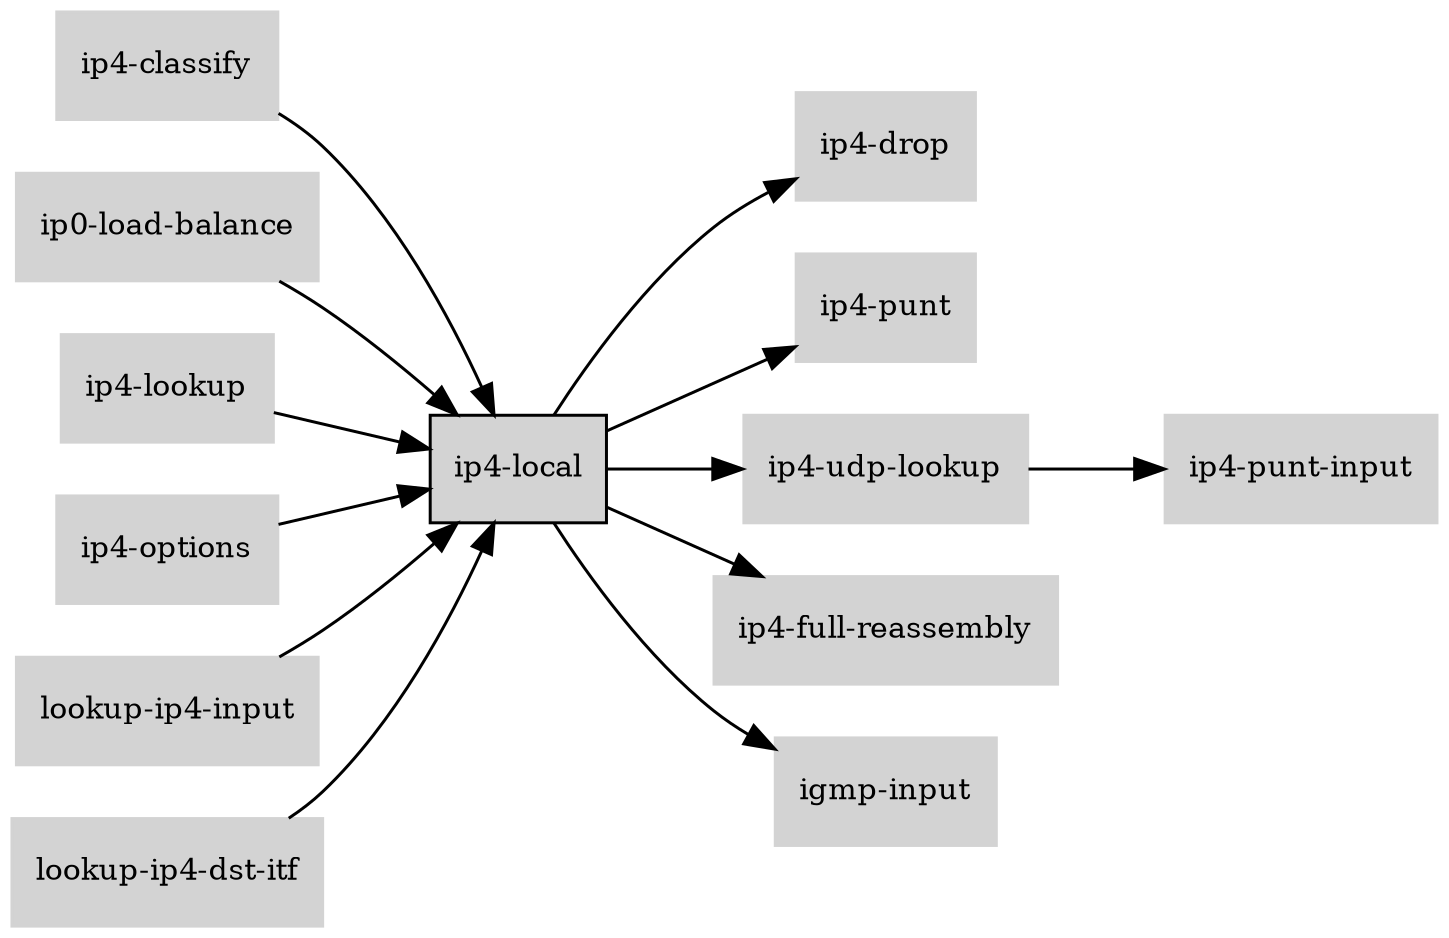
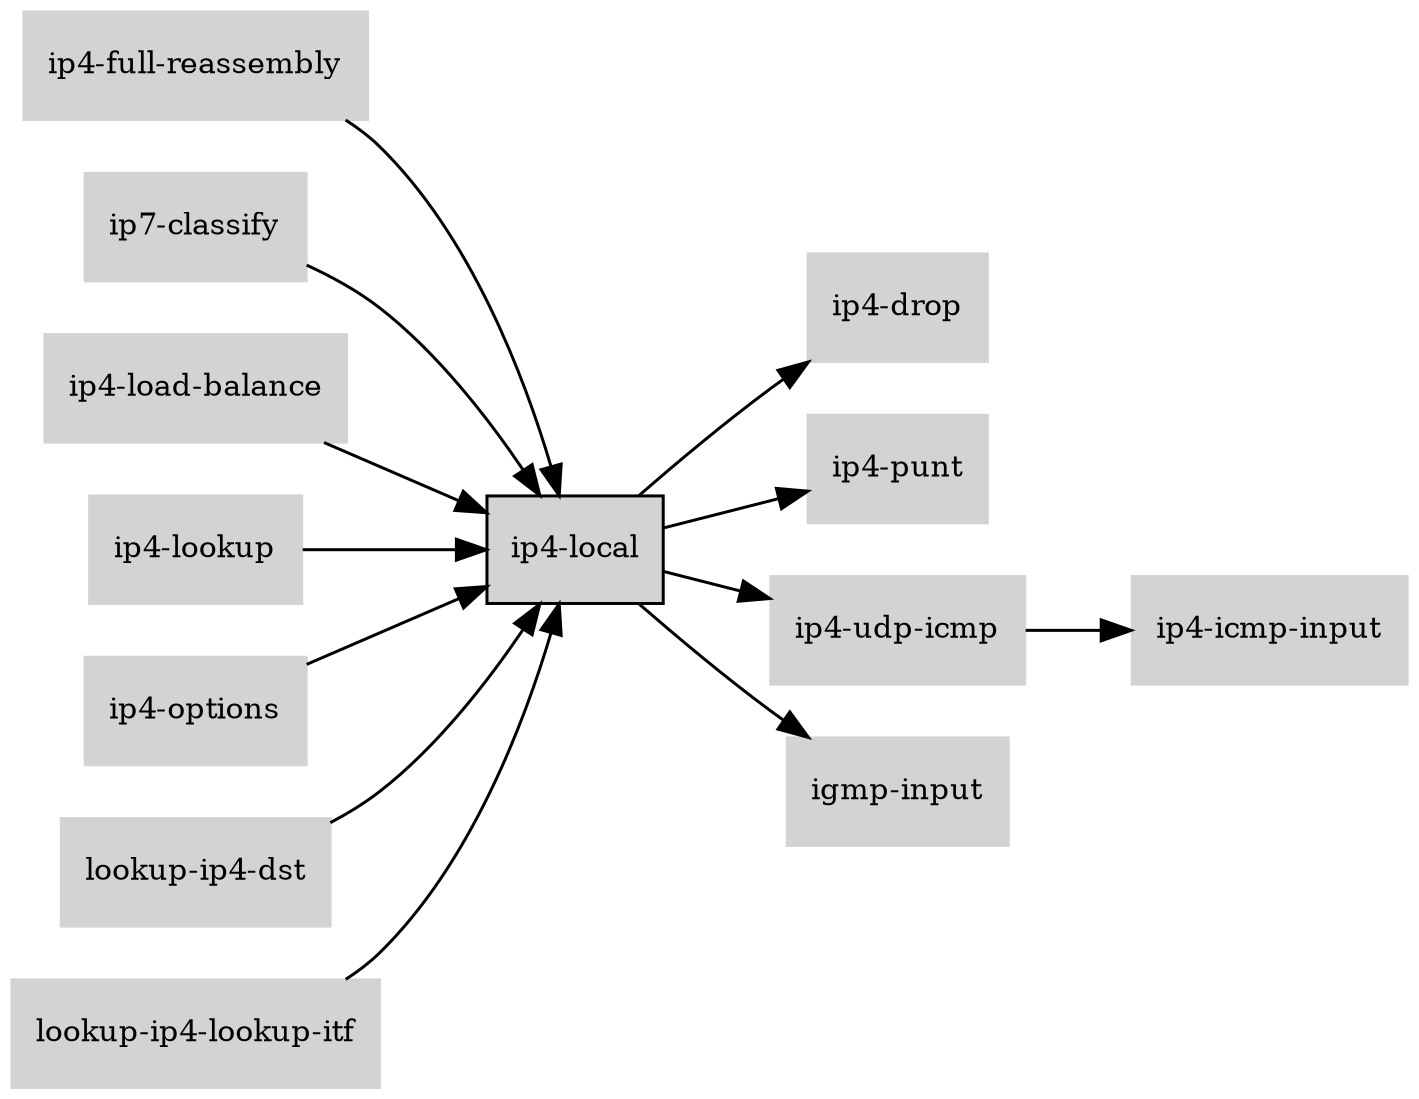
  digraph {
    rankdir=LR
    node [color=lightgray fillcolor=lightgray fontcolor=black fontsize=10 shape=box style=filled]
    edge [fontsize=8]
    "ip4-local" [color=black]
    "ip4-drop"
    "ip4-punt"
-   "ip4-udp-lookup"
+   "ip4-udp-lookup" [label="ip4-udp-icmp"]
    "ip4-full-reassembly"
    "igmp-input"
-   "ip4-icmp-input" [label="ip4-punt-input"]
-   "ip4-classify"
-   "ip4-load-balance" [label="ip0-load-balance"]
+   "ip4-icmp-input"
+   "ip4-classify" [label="ip7-classify"]
+   "ip4-load-balance"
    "ip4-lookup"
    "ip4-options"
-   "lookup-ip4-dst" [label="lookup-ip4-input"]
-   "lookup-ip4-dst-itf"
+   "lookup-ip4-dst"
+   "lookup-ip4-dst-itf" [label="lookup-ip4-lookup-itf"]
    "ip4-local" -> "ip4-drop"
    "ip4-local" -> "ip4-punt"
    "ip4-local" -> "ip4-udp-lookup"
-   "ip4-local" -> "ip4-full-reassembly"
+   "ip4-full-reassembly" -> "ip4-local"
    "ip4-local" -> "igmp-input"
    "ip4-udp-lookup" -> "ip4-icmp-input"
    "ip4-classify" -> "ip4-local"
    "ip4-load-balance" -> "ip4-local"
    "ip4-lookup" -> "ip4-local"
    "ip4-options" -> "ip4-local"
    "lookup-ip4-dst" -> "ip4-local"
    "lookup-ip4-dst-itf" -> "ip4-local"
  }
